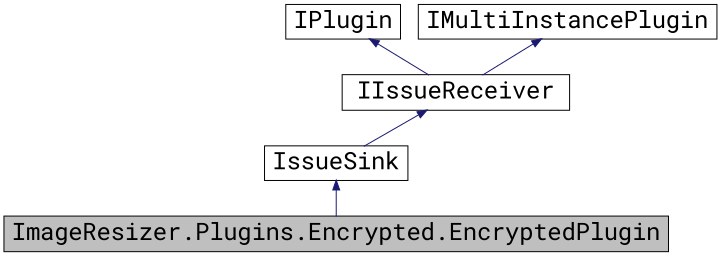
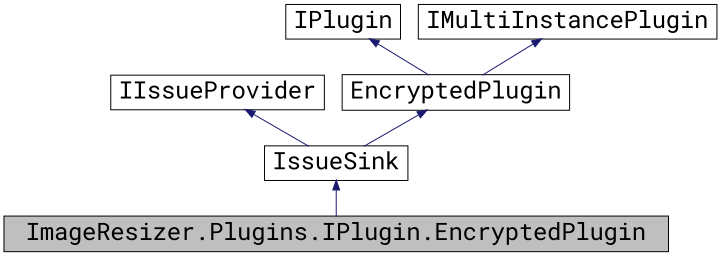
  digraph {
    fontname="Roboto Mono"
    node [color=black fillcolor=white fontname="Roboto Mono" fontsize=24 shape=record style=filled]
    edge [color=midnightblue dir=back fontname="Roboto Mono" fontsize=24 labelfontname=Helvetica labelfontsize=24 style=solid]
-   n1 [fillcolor=grey75 fontcolor=black height=0.2 label="ImageResizer.Plugins.Encrypted.EncryptedPlugin" width=0.4]
+   n1 [fillcolor=grey75 fontcolor=black height=0.2 label="ImageResizer.Plugins.IPlugin.EncryptedPlugin" width=0.4]
    n2 [height=0.2 label=IssueSink width=0.4]
-   n4 [height=0.2 label=IIssueReceiver width=0.4]
+   n3 [height=0.2 label=IIssueProvider width=0.4]
+   n4 [height=0.2 label=EncryptedPlugin width=0.4]
    n5 [height=0.2 label=IPlugin width=0.4]
    n6 [height=0.2 label=IMultiInstancePlugin width=0.4]
    n2 -> n1
+   n3 -> n2
    n4 -> n2
    n5 -> n4
    n6 -> n4
  }
